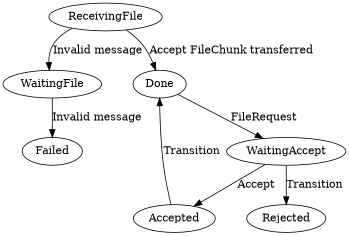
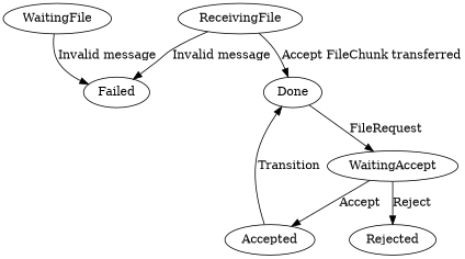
  digraph {
    WaitingFile
    Failed
    WaitingAccept
    Rejected
    Accepted
    Done
    ReceivingFile
    WaitingFile -> Failed [label="Invalid message"]
-   WaitingAccept -> Rejected [label=Transition]
+   WaitingAccept -> Rejected [label=Reject]
    WaitingAccept -> Accepted [label=Accept]
    Accepted -> Done [label=Transition]
    Done -> WaitingAccept [label=FileRequest]
-   ReceivingFile -> WaitingFile [label="Invalid message"]
+   ReceivingFile -> Failed [label="Invalid message"]
    ReceivingFile -> Done [label="Accept FileChunk transferred"]
  }
